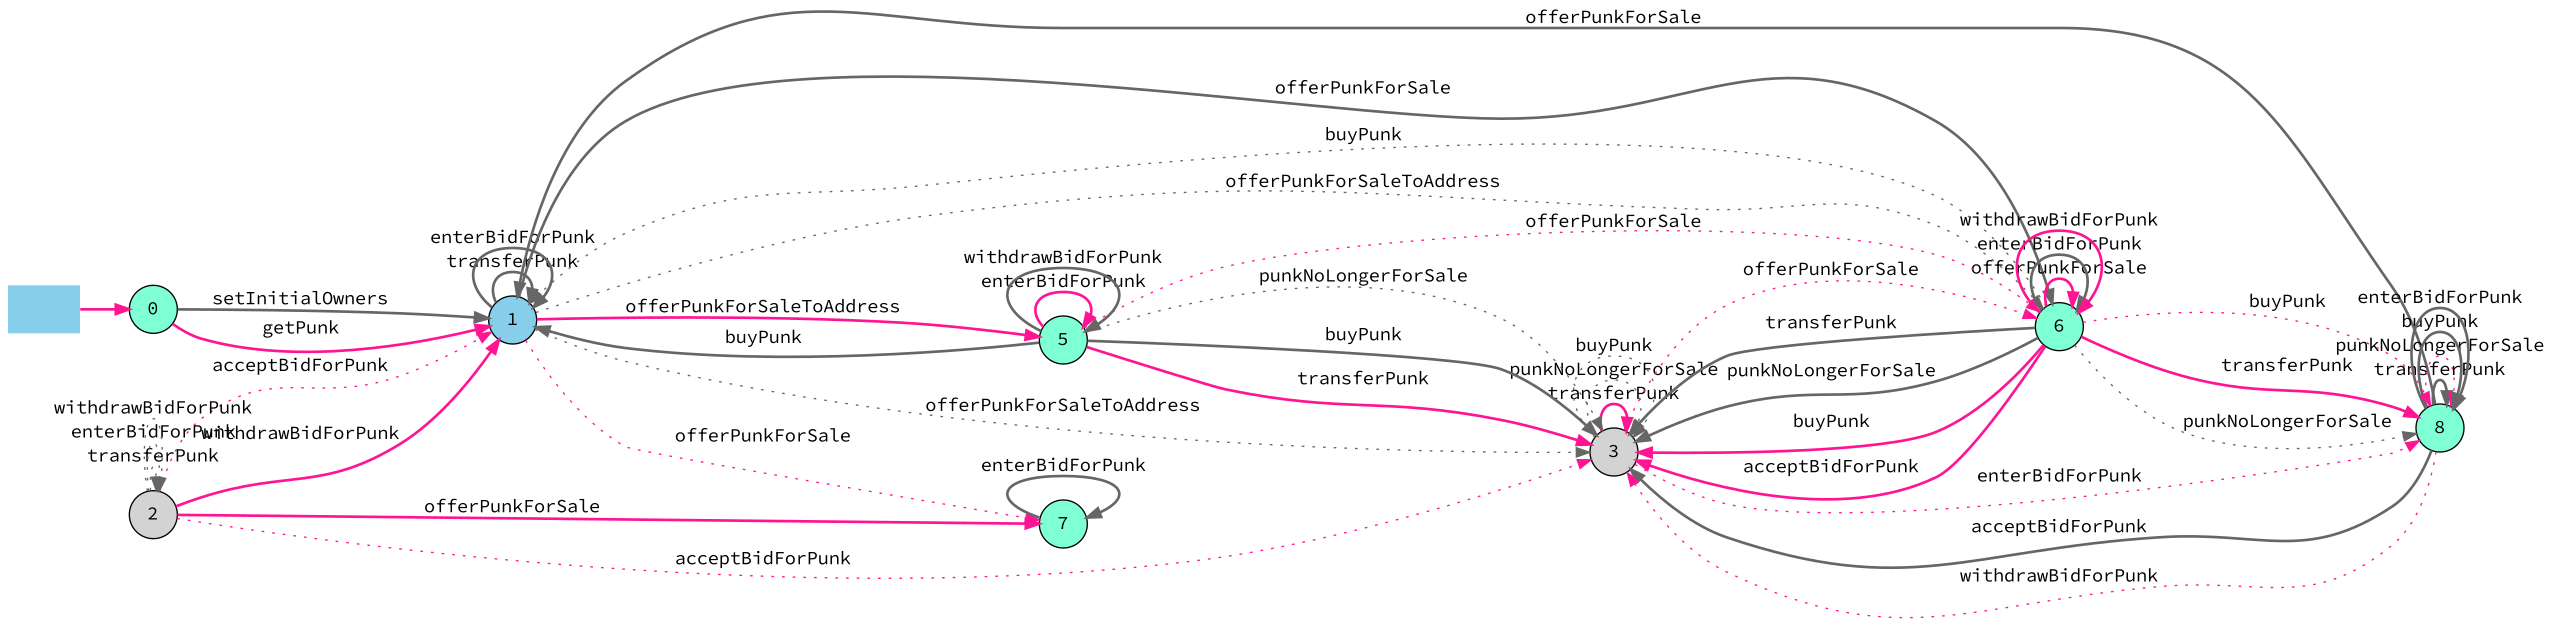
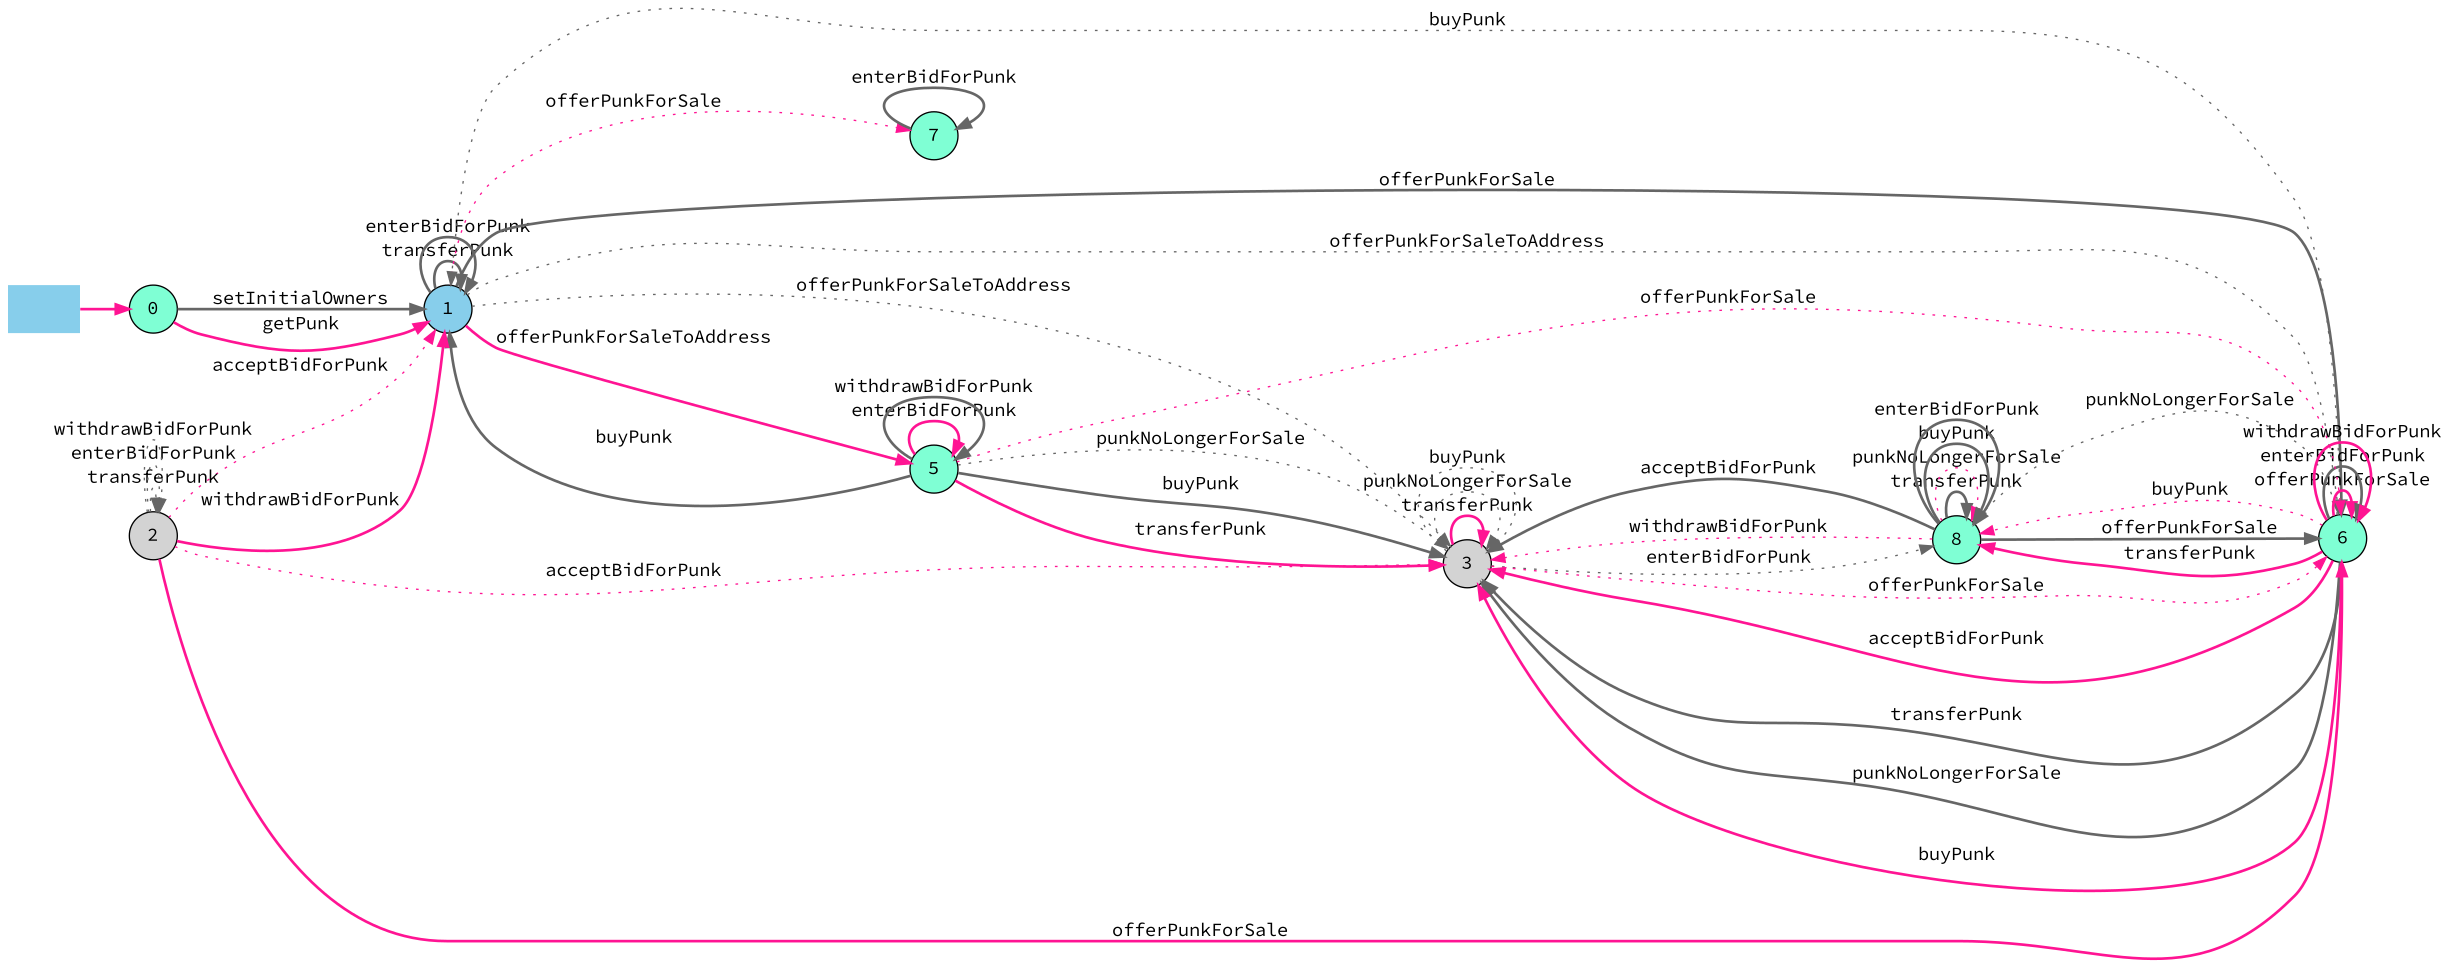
  digraph {
    fontname="Source Code Pro"
    rankdir=LR
    node [fillcolor=aquamarine fontname="Source Code Pro" shape=circle style=filled]
    edge [color=gray40 fontname="Source Code Pro" style=bold]
    "" [fillcolor=skyblue shape=plaintext]
    n2 [label=0]
    n3 [fillcolor=skyblue label=1]
    n4 [label=8]
    n5 [fillcolor=lightgrey label=3]
    n6 [label=6]
    n7 [label=7]
    n8 [label=5]
    n9 [fillcolor=lightgrey label=2]
    "" -> n2 [color=deeppink]
    n2 -> n3 [label=setInitialOwners]
    n2 -> n3 [color=deeppink label=getPunk]
    n3 -> n3 [label=transferPunk]
    n3 -> n3 [label=enterBidForPunk]
    n3 -> n5 [label=offerPunkForSaleToAddress style=dotted]
    n3 -> n6 [label=offerPunkForSale]
    n3 -> n6 [label=offerPunkForSaleToAddress style=dotted]
    n3 -> n7 [color=deeppink label=offerPunkForSale style=dotted]
    n3 -> n8 [color=deeppink label=offerPunkForSaleToAddress]
    n4 -> n4 [label=transferPunk]
    n4 -> n4 [color=deeppink label=punkNoLongerForSale style=dotted]
    n4 -> n4 [label=buyPunk]
    n4 -> n4 [label=enterBidForPunk]
    n4 -> n5 [label=acceptBidForPunk]
    n4 -> n5 [color=deeppink label=withdrawBidForPunk style=dotted]
-   n4 -> n3 [label=offerPunkForSale]
-   n5 -> n4 [color=deeppink label=enterBidForPunk style=dotted]
+   n4 -> n6 [label=offerPunkForSale]
+   n5 -> n4 [label=enterBidForPunk style=dotted]
    n5 -> n5 [color=deeppink label=transferPunk]
    n5 -> n5 [label=punkNoLongerForSale style=dotted]
    n5 -> n5 [label=buyPunk style=dotted]
    n5 -> n6 [color=deeppink label=offerPunkForSale style=dotted]
    n6 -> n3 [label=buyPunk style=dotted]
    n6 -> n4 [color=deeppink label=transferPunk]
    n6 -> n4 [label=punkNoLongerForSale style=dotted]
    n6 -> n4 [color=deeppink label=buyPunk style=dotted]
    n6 -> n5 [label=transferPunk]
    n6 -> n5 [label=punkNoLongerForSale]
    n6 -> n5 [color=deeppink label=buyPunk]
    n6 -> n5 [color=deeppink label=acceptBidForPunk]
    n6 -> n6 [color=deeppink label=offerPunkForSale]
    n6 -> n6 [label=enterBidForPunk]
    n6 -> n6 [color=deeppink label=withdrawBidForPunk]
    n7 -> n7 [label=enterBidForPunk]
    n8 -> n3 [label=buyPunk]
    n8 -> n5 [color=deeppink label=transferPunk]
    n8 -> n5 [label=punkNoLongerForSale style=dotted]
    n8 -> n5 [label=buyPunk]
    n8 -> n6 [color=deeppink label=offerPunkForSale style=dotted]
    n8 -> n8 [color=deeppink label=enterBidForPunk]
    n8 -> n8 [label=withdrawBidForPunk]
    n9 -> n3 [color=deeppink label=acceptBidForPunk style=dotted]
    n9 -> n3 [color=deeppink label=withdrawBidForPunk]
    n9 -> n5 [color=deeppink label=acceptBidForPunk style=dotted]
-   n9 -> n7 [color=deeppink label=offerPunkForSale]
+   n9 -> n6 [color=deeppink label=offerPunkForSale]
    n9 -> n9 [label=transferPunk style=dotted]
    n9 -> n9 [label=enterBidForPunk style=dotted]
    n9 -> n9 [label=withdrawBidForPunk style=dotted]
  }
